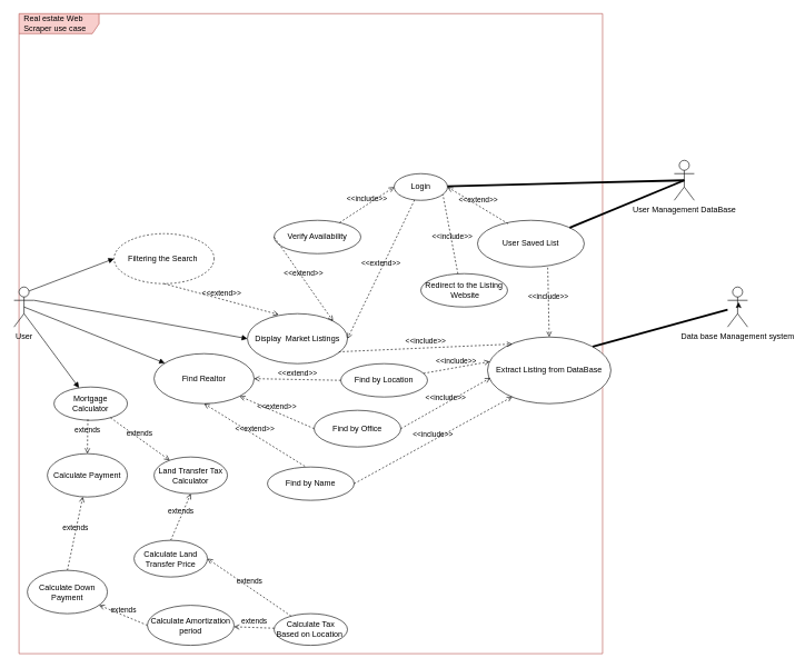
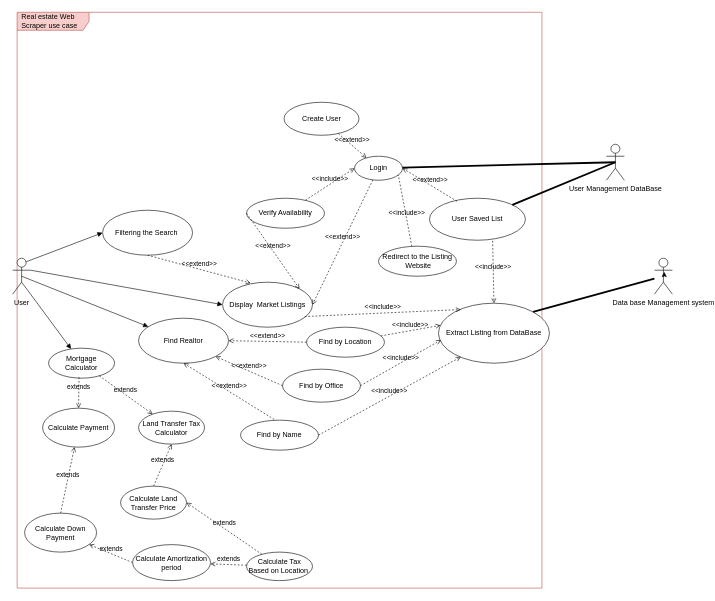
  <mxCell id="0" />
  <mxCell id="1" parent="0" />
  <mxCell id="2" value="Real estate Web Scraper use case" style="shape=umlFrame;whiteSpace=wrap;html=1;width=120;height=30;boundedLbl=1;verticalAlign=middle;align=left;spacingLeft=5;fillColor=#f8cecc;strokeColor=#b85450;" parent="1" vertex="1"><mxGeometry x="27.5" y="20" width="875" height="960" as="geometry" /></mxCell>
  <mxCell id="3" value="User" style="shape=umlActor;verticalLabelPosition=bottom;verticalAlign=top;html=1;" parent="1" vertex="1"><mxGeometry x="20" y="430" width="30" height="60" as="geometry" /></mxCell>
  <mxCell id="4" value="Data base Management system" style="shape=umlActor;verticalLabelPosition=bottom;verticalAlign=top;html=1;" parent="1" vertex="1"><mxGeometry x="1090" y="430" width="30" height="60" as="geometry" /></mxCell>
  <mxCell id="5" value="Display&amp;nbsp; Market Listings" style="ellipse;whiteSpace=wrap;html=1;" parent="1" vertex="1"><mxGeometry x="370" y="470" width="150" height="75" as="geometry" /></mxCell>
  <mxCell id="6" value="" style="html=1;verticalAlign=bottom;labelBackgroundColor=none;endArrow=block;endFill=1;rounded=0;entryX=0;entryY=0.5;entryDx=0;entryDy=0;exitX=1;exitY=0.333;exitDx=0;exitDy=0;exitPerimeter=0;" parent="1" source="3" target="5" edge="1"><mxGeometry width="160" relative="1" as="geometry"><mxPoint x="80" y="330" as="sourcePoint" /><mxPoint x="240" y="330" as="targetPoint" /></mxGeometry></mxCell>
- <mxCell id="7" value="Filtering the Search&amp;nbsp;" style="ellipse;whiteSpace=wrap;html=1;dashed=1;" parent="1" vertex="1"><mxGeometry x="170" y="350" width="150" height="75" as="geometry" /></mxCell>
+ <mxCell id="7" value="Filtering the Search&amp;nbsp;" style="ellipse;whiteSpace=wrap;html=1;" parent="1" vertex="1"><mxGeometry x="170" y="350" width="150" height="75" as="geometry" /></mxCell>
  <mxCell id="8" value="&amp;lt;&amp;lt;extend&amp;gt;&amp;gt;" style="html=1;verticalAlign=bottom;labelBackgroundColor=none;endArrow=open;endFill=0;dashed=1;rounded=0;exitX=0.5;exitY=1;exitDx=0;exitDy=0;entryX=0.312;entryY=0.019;entryDx=0;entryDy=0;entryPerimeter=0;" parent="1" source="7" target="5" edge="1"><mxGeometry width="160" relative="1" as="geometry"><mxPoint x="377.888" y="480.528" as="sourcePoint" /><mxPoint x="337.977" y="366.934" as="targetPoint" /></mxGeometry></mxCell>
  <mxCell id="9" value="" style="html=1;verticalAlign=bottom;labelBackgroundColor=none;endArrow=block;endFill=1;rounded=0;entryX=0;entryY=0.5;entryDx=0;entryDy=0;exitX=0.75;exitY=0.1;exitDx=0;exitDy=0;exitPerimeter=0;" parent="1" source="3" target="7" edge="1"><mxGeometry width="160" relative="1" as="geometry"><mxPoint x="80" y="340" as="sourcePoint" /><mxPoint x="250" y="330" as="targetPoint" /></mxGeometry></mxCell>
  <mxCell id="10" value="Verify Availability" style="ellipse;whiteSpace=wrap;html=1;" parent="1" vertex="1"><mxGeometry x="410" y="330" width="130" height="50" as="geometry" /></mxCell>
  <mxCell id="11" value="Extract Listing from DataBase" style="ellipse;whiteSpace=wrap;html=1;" parent="1" vertex="1"><mxGeometry x="730" y="505" width="185" height="100" as="geometry" /></mxCell>
  <mxCell id="12" style="edgeStyle=orthogonalEdgeStyle;rounded=0;orthogonalLoop=1;jettySize=auto;html=1;exitX=0.5;exitY=0.5;exitDx=0;exitDy=0;exitPerimeter=0;entryX=0.547;entryY=0.38;entryDx=0;entryDy=0;entryPerimeter=0;" parent="1" source="4" target="4" edge="1"><mxGeometry relative="1" as="geometry" /></mxCell>
  <mxCell id="13" value="" style="endArrow=none;startArrow=none;endFill=0;startFill=0;endSize=8;html=1;verticalAlign=bottom;labelBackgroundColor=none;strokeWidth=3;rounded=0;exitX=1;exitY=0;exitDx=0;exitDy=0;" parent="1" source="11" target="4" edge="1"><mxGeometry width="160" relative="1" as="geometry"><mxPoint x="1010" y="563" as="sourcePoint" /><mxPoint x="1160" y="550" as="targetPoint" /></mxGeometry></mxCell>
  <mxCell id="14" value="&amp;lt;&amp;lt;include&amp;gt;&amp;gt;" style="html=1;verticalAlign=bottom;labelBackgroundColor=none;endArrow=open;endFill=0;dashed=1;rounded=0;exitX=1;exitY=0;exitDx=0;exitDy=0;entryX=0.5;entryY=1;entryDx=0;entryDy=0;" parent="1" source="16" target="15" edge="1"><mxGeometry width="160" relative="1" as="geometry"><mxPoint x="369.5" y="680" as="sourcePoint" /><mxPoint x="470.5" y="550" as="targetPoint" /></mxGeometry></mxCell>
  <mxCell id="15" value="Redirect to the Listing&lt;br&gt;&amp;nbsp;Website" style="ellipse;whiteSpace=wrap;html=1;" parent="1" vertex="1"><mxGeometry x="630" y="410" width="130" height="50" as="geometry" /></mxCell>
  <mxCell id="16" value="Login" style="ellipse;whiteSpace=wrap;html=1;" parent="1" vertex="1"><mxGeometry x="590" y="260" width="80" height="40" as="geometry" /></mxCell>
  <mxCell id="17" value="Find Realtor" style="ellipse;whiteSpace=wrap;html=1;" parent="1" vertex="1"><mxGeometry x="230" y="530" width="150" height="75" as="geometry" /></mxCell>
  <mxCell id="18" value="" style="html=1;verticalAlign=bottom;labelBackgroundColor=none;endArrow=block;endFill=1;rounded=0;exitX=0.5;exitY=0.5;exitDx=0;exitDy=0;exitPerimeter=0;" parent="1" source="3" target="17" edge="1"><mxGeometry width="160" relative="1" as="geometry"><mxPoint x="-20" y="457" as="sourcePoint" /><mxPoint x="120" y="420" as="targetPoint" /></mxGeometry></mxCell>
  <mxCell id="19" value="Find by Office" style="ellipse;whiteSpace=wrap;html=1;" parent="1" vertex="1"><mxGeometry x="470" y="615" width="130" height="55" as="geometry" /></mxCell>
  <mxCell id="20" value="Find by Name" style="ellipse;whiteSpace=wrap;html=1;" parent="1" vertex="1"><mxGeometry x="400" y="700" width="130" height="50" as="geometry" /></mxCell>
  <mxCell id="21" value="Find by Location" style="ellipse;whiteSpace=wrap;html=1;" parent="1" vertex="1"><mxGeometry x="510" y="545" width="130" height="50" as="geometry" /></mxCell>
  <mxCell id="22" value="&amp;lt;&amp;lt;extend&amp;gt;&amp;gt;" style="html=1;verticalAlign=bottom;labelBackgroundColor=none;endArrow=open;endFill=0;dashed=1;rounded=0;exitX=0;exitY=0.5;exitDx=0;exitDy=0;entryX=1;entryY=0.5;entryDx=0;entryDy=0;" parent="1" source="21" target="17" edge="1"><mxGeometry width="160" relative="1" as="geometry"><mxPoint x="460" y="645" as="sourcePoint" /><mxPoint x="330" y="545" as="targetPoint" /></mxGeometry></mxCell>
  <mxCell id="23" value="&amp;lt;&amp;lt;extend&amp;gt;&amp;gt;" style="html=1;verticalAlign=bottom;labelBackgroundColor=none;endArrow=open;endFill=0;dashed=1;rounded=0;exitX=0;exitY=0.5;exitDx=0;exitDy=0;entryX=1;entryY=1;entryDx=0;entryDy=0;" parent="1" source="19" target="17" edge="1"><mxGeometry width="160" relative="1" as="geometry"><mxPoint x="70" y="705" as="sourcePoint" /><mxPoint x="-60" y="605" as="targetPoint" /></mxGeometry></mxCell>
  <mxCell id="24" value="&amp;lt;&amp;lt;extend&amp;gt;&amp;gt;" style="html=1;verticalAlign=bottom;labelBackgroundColor=none;endArrow=open;endFill=0;dashed=1;rounded=0;exitX=0.432;exitY=-0.022;exitDx=0;exitDy=0;entryX=0.5;entryY=1;entryDx=0;entryDy=0;exitPerimeter=0;" parent="1" source="20" target="17" edge="1"><mxGeometry width="160" relative="1" as="geometry"><mxPoint x="90" y="710" as="sourcePoint" /><mxPoint x="-40" y="610" as="targetPoint" /></mxGeometry></mxCell>
  <mxCell id="25" value="&amp;lt;&amp;lt;include&amp;gt;&amp;gt;" style="html=1;verticalAlign=bottom;labelBackgroundColor=none;endArrow=open;endFill=0;dashed=1;rounded=0;entryX=0;entryY=0.5;entryDx=0;entryDy=0;" parent="1" source="10" target="16" edge="1"><mxGeometry width="160" relative="1" as="geometry"><mxPoint x="460" y="330" as="sourcePoint" /><mxPoint x="677" y="531" as="targetPoint" /></mxGeometry></mxCell>
  <mxCell id="26" value="" style="html=1;verticalAlign=bottom;labelBackgroundColor=none;endArrow=block;endFill=1;rounded=0;exitX=1;exitY=1;exitDx=0;exitDy=0;exitPerimeter=0;" parent="1" source="3" target="43" edge="1"><mxGeometry width="160" relative="1" as="geometry"><mxPoint x="45" y="470" as="sourcePoint" /><mxPoint x="206.05" y="690.375" as="targetPoint" /></mxGeometry></mxCell>
  <mxCell id="27" value="&amp;lt;&amp;lt;extend&amp;gt;&amp;gt;" style="html=1;verticalAlign=bottom;labelBackgroundColor=none;endArrow=open;endFill=0;dashed=1;rounded=0;entryX=1;entryY=0.5;entryDx=0;entryDy=0;" parent="1" source="16" target="5" edge="1"><mxGeometry width="160" relative="1" as="geometry"><mxPoint x="482.5" y="295" as="sourcePoint" /><mxPoint x="332.5" y="233" as="targetPoint" /></mxGeometry></mxCell>
  <mxCell id="28" value="&amp;lt;&amp;lt;extend&amp;gt;&amp;gt;" style="html=1;verticalAlign=bottom;labelBackgroundColor=none;endArrow=open;endFill=0;dashed=1;rounded=0;exitX=0;exitY=0.5;exitDx=0;exitDy=0;entryX=1;entryY=0;entryDx=0;entryDy=0;" parent="1" source="10" target="5" edge="1"><mxGeometry width="160" relative="1" as="geometry"><mxPoint x="420" y="448" as="sourcePoint" /><mxPoint x="356" y="410" as="targetPoint" /></mxGeometry></mxCell>
  <mxCell id="29" value="User Saved List" style="ellipse;whiteSpace=wrap;html=1;" parent="1" vertex="1"><mxGeometry x="715" y="330" width="160" height="70" as="geometry" /></mxCell>
  <mxCell id="30" value="&amp;lt;&amp;lt;include&amp;gt;&amp;gt;" style="html=1;verticalAlign=bottom;labelBackgroundColor=none;endArrow=open;endFill=0;dashed=1;rounded=0;exitX=0.913;exitY=0.763;exitDx=0;exitDy=0;entryX=0.201;entryY=0.106;entryDx=0;entryDy=0;exitPerimeter=0;entryPerimeter=0;" parent="1" source="5" target="11" edge="1"><mxGeometry width="160" relative="1" as="geometry"><mxPoint x="1150" y="630" as="sourcePoint" /><mxPoint x="1112" y="782" as="targetPoint" /></mxGeometry></mxCell>
  <mxCell id="31" value="&amp;lt;&amp;lt;include&amp;gt;&amp;gt;" style="html=1;verticalAlign=bottom;labelBackgroundColor=none;endArrow=open;endFill=0;dashed=1;rounded=0;exitX=0.658;exitY=1.014;exitDx=0;exitDy=0;entryX=0.5;entryY=0;entryDx=0;entryDy=0;exitPerimeter=0;" parent="1" source="29" target="11" edge="1"><mxGeometry width="160" relative="1" as="geometry"><mxPoint x="640" y="290" as="sourcePoint" /><mxPoint x="645" y="150" as="targetPoint" /></mxGeometry></mxCell>
  <mxCell id="32" value="&amp;lt;&amp;lt;extend&amp;gt;&amp;gt;" style="html=1;verticalAlign=bottom;labelBackgroundColor=none;endArrow=open;endFill=0;dashed=1;rounded=0;exitX=0.287;exitY=0.073;exitDx=0;exitDy=0;entryX=1;entryY=0.5;entryDx=0;entryDy=0;exitPerimeter=0;" parent="1" source="29" target="16" edge="1"><mxGeometry width="160" relative="1" as="geometry"><mxPoint x="583" y="393" as="sourcePoint" /><mxPoint x="430" y="393" as="targetPoint" /></mxGeometry></mxCell>
  <mxCell id="33" value="&amp;lt;&amp;lt;include&amp;gt;&amp;gt;" style="html=1;verticalAlign=bottom;labelBackgroundColor=none;endArrow=open;endFill=0;dashed=1;rounded=0;entryX=0.018;entryY=0.369;entryDx=0;entryDy=0;entryPerimeter=0;" parent="1" source="21" target="11" edge="1"><mxGeometry width="160" relative="1" as="geometry"><mxPoint x="570" y="730" as="sourcePoint" /><mxPoint x="925" y="818" as="targetPoint" /></mxGeometry></mxCell>
  <mxCell id="34" value="&amp;lt;&amp;lt;include&amp;gt;&amp;gt;" style="html=1;verticalAlign=bottom;labelBackgroundColor=none;endArrow=open;endFill=0;dashed=1;rounded=0;entryX=0.023;entryY=0.614;entryDx=0;entryDy=0;exitX=1;exitY=0.5;exitDx=0;exitDy=0;entryPerimeter=0;" parent="1" source="19" target="11" edge="1"><mxGeometry width="160" relative="1" as="geometry"><mxPoint x="650" y="650" as="sourcePoint" /><mxPoint x="858" y="658" as="targetPoint" /></mxGeometry></mxCell>
  <mxCell id="35" value="&amp;lt;&amp;lt;include&amp;gt;&amp;gt;" style="html=1;verticalAlign=bottom;labelBackgroundColor=none;endArrow=open;endFill=0;dashed=1;rounded=0;entryX=0.201;entryY=0.896;entryDx=0;entryDy=0;entryPerimeter=0;exitX=1;exitY=0.5;exitDx=0;exitDy=0;" parent="1" source="20" target="11" edge="1"><mxGeometry width="160" relative="1" as="geometry"><mxPoint x="600" y="730" as="sourcePoint" /><mxPoint x="808" y="738" as="targetPoint" /></mxGeometry></mxCell>
  <mxCell id="36" value="Calculate Payment" style="ellipse;whiteSpace=wrap;html=1;" parent="1" vertex="1"><mxGeometry x="70" y="680" width="120" height="65" as="geometry" /></mxCell>
  <mxCell id="37" value="extends" style="html=1;verticalAlign=bottom;labelBackgroundColor=none;endArrow=open;endFill=0;dashed=1;rounded=0;exitX=0;exitY=0.5;exitDx=0;exitDy=0;" parent="1" source="38" target="52" edge="1"><mxGeometry x="-0.015" width="160" relative="1" as="geometry"><mxPoint x="425" y="180" as="sourcePoint" /><mxPoint x="490" y="216" as="targetPoint" /><mxPoint as="offset" /></mxGeometry></mxCell>
  <mxCell id="38" value="Calculate Amortization period" style="ellipse;whiteSpace=wrap;html=1;" parent="1" vertex="1"><mxGeometry x="220" y="907.5" width="130" height="60" as="geometry" /></mxCell>
  <mxCell id="39" value="Calculate Tax Based on Location&amp;nbsp;" style="ellipse;whiteSpace=wrap;html=1;" parent="1" vertex="1"><mxGeometry x="410" y="920" width="110" height="47.5" as="geometry" /></mxCell>
  <mxCell id="40" value="extends&lt;br&gt;" style="html=1;verticalAlign=bottom;labelBackgroundColor=none;endArrow=open;endFill=0;dashed=1;rounded=0;exitX=0.5;exitY=0;exitDx=0;exitDy=0;" parent="1" source="52" target="36" edge="1"><mxGeometry x="-0.005" width="160" relative="1" as="geometry"><mxPoint x="420" y="210" as="sourcePoint" /><mxPoint x="496" y="170" as="targetPoint" /><mxPoint as="offset" /></mxGeometry></mxCell>
  <mxCell id="41" value="extends" style="html=1;verticalAlign=bottom;labelBackgroundColor=none;endArrow=open;endFill=0;dashed=1;rounded=0;" parent="1" source="39" target="38" edge="1"><mxGeometry x="-0.005" width="160" relative="1" as="geometry"><mxPoint x="430" y="212" as="sourcePoint" /><mxPoint x="506" y="180" as="targetPoint" /><mxPoint as="offset" /></mxGeometry></mxCell>
  <mxCell id="42" value="Land Transfer Tax Calculator&lt;br&gt;" style="ellipse;whiteSpace=wrap;html=1;" parent="1" vertex="1"><mxGeometry x="230" y="685" width="110" height="55" as="geometry" /></mxCell>
  <mxCell id="43" value="Mortgage Calculator" style="ellipse;whiteSpace=wrap;html=1;" parent="1" vertex="1"><mxGeometry x="80" y="580" width="110" height="50" as="geometry" /></mxCell>
  <mxCell id="44" value="extends" style="html=1;verticalAlign=bottom;labelBackgroundColor=none;endArrow=open;endFill=0;dashed=1;rounded=0;exitX=0.461;exitY=0.971;exitDx=0;exitDy=0;entryX=0.5;entryY=0;entryDx=0;entryDy=0;exitPerimeter=0;" parent="1" source="43" target="36" edge="1"><mxGeometry x="-0.015" width="160" relative="1" as="geometry"><mxPoint x="276" y="827" as="sourcePoint" /><mxPoint x="175" y="749" as="targetPoint" /><mxPoint as="offset" /></mxGeometry></mxCell>
  <mxCell id="45" value="extends" style="html=1;verticalAlign=bottom;labelBackgroundColor=none;endArrow=open;endFill=0;dashed=1;rounded=0;" parent="1" source="43" target="42" edge="1"><mxGeometry x="-0.015" width="160" relative="1" as="geometry"><mxPoint x="141" y="639" as="sourcePoint" /><mxPoint x="140" y="690" as="targetPoint" /><mxPoint as="offset" /></mxGeometry></mxCell>
  <mxCell id="46" value="extends" style="html=1;verticalAlign=bottom;labelBackgroundColor=none;endArrow=open;endFill=0;dashed=1;rounded=0;entryX=0.5;entryY=1;entryDx=0;entryDy=0;exitX=0.5;exitY=0;exitDx=0;exitDy=0;" parent="1" source="53" target="42" edge="1"><mxGeometry width="160" relative="1" as="geometry"><mxPoint x="250" y="810" as="sourcePoint" /><mxPoint x="177" y="748" as="targetPoint" /></mxGeometry></mxCell>
  <mxCell id="47" value="User Management DataBase&lt;br&gt;" style="shape=umlActor;verticalLabelPosition=bottom;verticalAlign=top;html=1;" parent="1" vertex="1"><mxGeometry x="1010" y="240" width="30" height="60" as="geometry" /></mxCell>
  <mxCell id="48" value="" style="endArrow=none;startArrow=none;endFill=0;startFill=0;endSize=8;html=1;verticalAlign=bottom;labelBackgroundColor=none;strokeWidth=3;rounded=0;entryX=0.5;entryY=0.5;entryDx=0;entryDy=0;entryPerimeter=0;" parent="1" source="16" target="47" edge="1"><mxGeometry width="160" relative="1" as="geometry"><mxPoint x="830" y="350" as="sourcePoint" /><mxPoint x="1032" y="260" as="targetPoint" /></mxGeometry></mxCell>
  <mxCell id="49" value="" style="endArrow=none;startArrow=none;endFill=0;startFill=0;endSize=8;html=1;verticalAlign=bottom;labelBackgroundColor=none;strokeWidth=3;rounded=0;entryX=0.5;entryY=0.5;entryDx=0;entryDy=0;entryPerimeter=0;" parent="1" source="29" target="47" edge="1"><mxGeometry width="160" relative="1" as="geometry"><mxPoint x="717" y="284" as="sourcePoint" /><mxPoint x="1015" y="210" as="targetPoint" /></mxGeometry></mxCell>
+ <mxCell id="50" value="Create User" style="ellipse;whiteSpace=wrap;html=1;" parent="1" vertex="1"><mxGeometry x="472.5" y="170" width="125" height="55" as="geometry" /></mxCell>
+ <mxCell id="51" value="&amp;lt;&amp;lt;extend&amp;gt;&amp;gt;" style="html=1;verticalAlign=bottom;labelBackgroundColor=none;endArrow=open;endFill=0;dashed=1;rounded=0;" parent="1" source="50" target="16" edge="1"><mxGeometry width="160" relative="1" as="geometry"><mxPoint x="771" y="345" as="sourcePoint" /><mxPoint x="725" y="298" as="targetPoint" /></mxGeometry></mxCell>
  <mxCell id="52" value="Calculate Down Payment" style="ellipse;whiteSpace=wrap;html=1;" parent="1" vertex="1"><mxGeometry x="40" y="855" width="120" height="65" as="geometry" /></mxCell>
  <mxCell id="53" value="Calculate Land Transfer Price" style="ellipse;whiteSpace=wrap;html=1;" parent="1" vertex="1"><mxGeometry x="200" y="810" width="110" height="55" as="geometry" /></mxCell>
  <mxCell id="54" value="extends" style="html=1;verticalAlign=bottom;labelBackgroundColor=none;endArrow=open;endFill=0;dashed=1;rounded=0;entryX=1;entryY=0.5;entryDx=0;entryDy=0;" parent="1" source="39" target="53" edge="1"><mxGeometry x="-0.005" width="160" relative="1" as="geometry"><mxPoint x="420" y="952" as="sourcePoint" /><mxPoint x="360" y="950" as="targetPoint" /><mxPoint as="offset" /></mxGeometry></mxCell>
